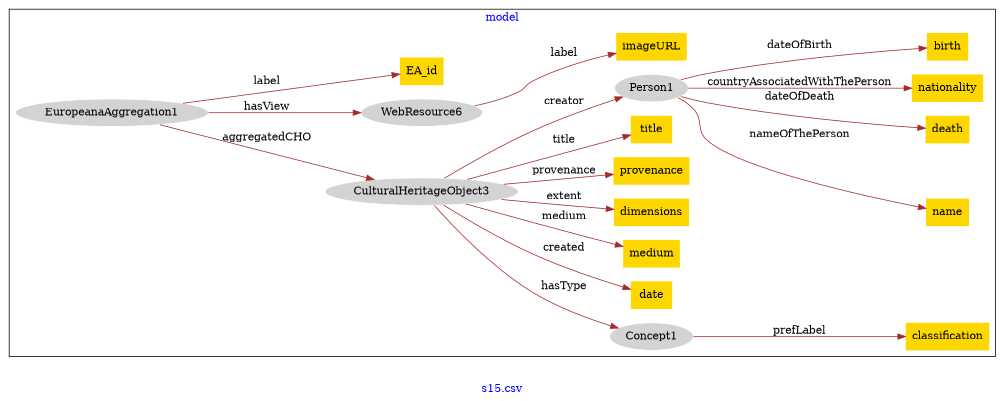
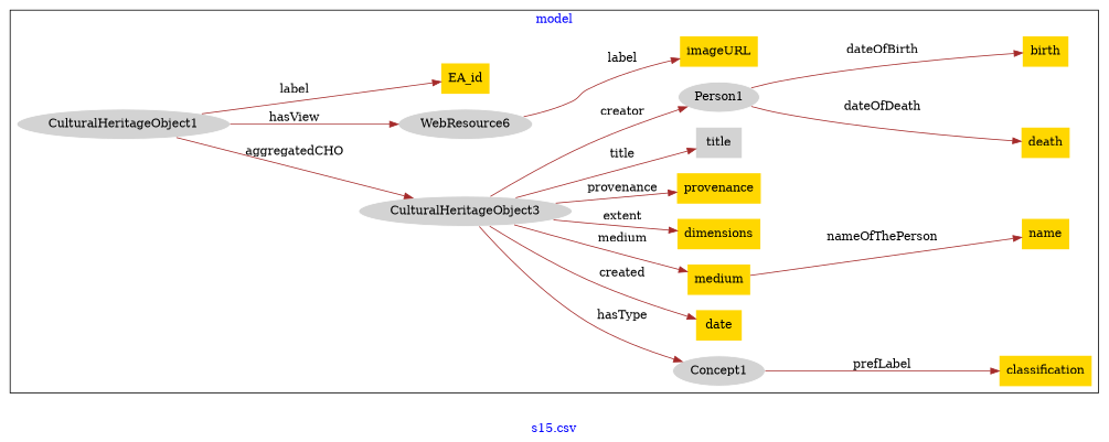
  digraph {
    fontcolor=blue
    label="s15.csv"
    rankdir=LR
    remincross=true
    node [fillcolor=gold style=filled shape=plaintext]
    edge [color=brown fontcolor=black]
    n1 [color=white fillcolor=lightgray label=CulturalHeritageObject3 shape=""]
    n2 [color=white fillcolor=lightgray label=Person1 shape=""]
    n3 [color=white fillcolor=lightgray label=Concept1 shape=""]
-   n4 [color=white fillcolor=lightgray label=EuropeanaAggregation1 shape=""]
+   n4 [color=white fillcolor=lightgray label=CulturalHeritageObject1 shape=""]
    n5 [color=white fillcolor=lightgray label=WebResource6 shape=""]
-   n6 [label=nationality]
    n7 [label=birth]
    n8 [label=death]
    n9 [label=date]
    n10 [label=medium]
    n11 [label=dimensions]
    n12 [label=classification]
    n13 [label=imageURL]
    n14 [label=provenance]
-   n15 [label=title]
+   n15 [fillcolor=lightgray label=title]
    n16 [label=EA_id]
    n17 [label=name]
    subgraph cluster_1 {
      label=model
      n1
      n2
      n3
      n4
      n5
-     n6
      n7
      n8
      n9
      n10
      n11
      n12
      n13
      n14
      n15
      n16
      n17
    }
    n1 -> n2 [label=creator]
    n1 -> n3 [label=hasType]
    n1 -> n9 [label=created]
    n1 -> n10 [label=medium]
    n1 -> n11 [label=extent]
    n1 -> n14 [label=provenance]
    n1 -> n15 [label=title]
-   n2 -> n6 [label=countryAssociatedWithThePerson]
    n2 -> n7 [label=dateOfBirth]
    n2 -> n8 [label=dateOfDeath]
-   n2 -> n17 [label=nameOfThePerson]
+   n10 -> n17 [label=nameOfThePerson]
    n3 -> n12 [label=prefLabel]
    n4 -> n1 [label=aggregatedCHO]
    n4 -> n5 [label=hasView]
    n4 -> n16 [label=label]
    n5 -> n13 [label=label]
  }
